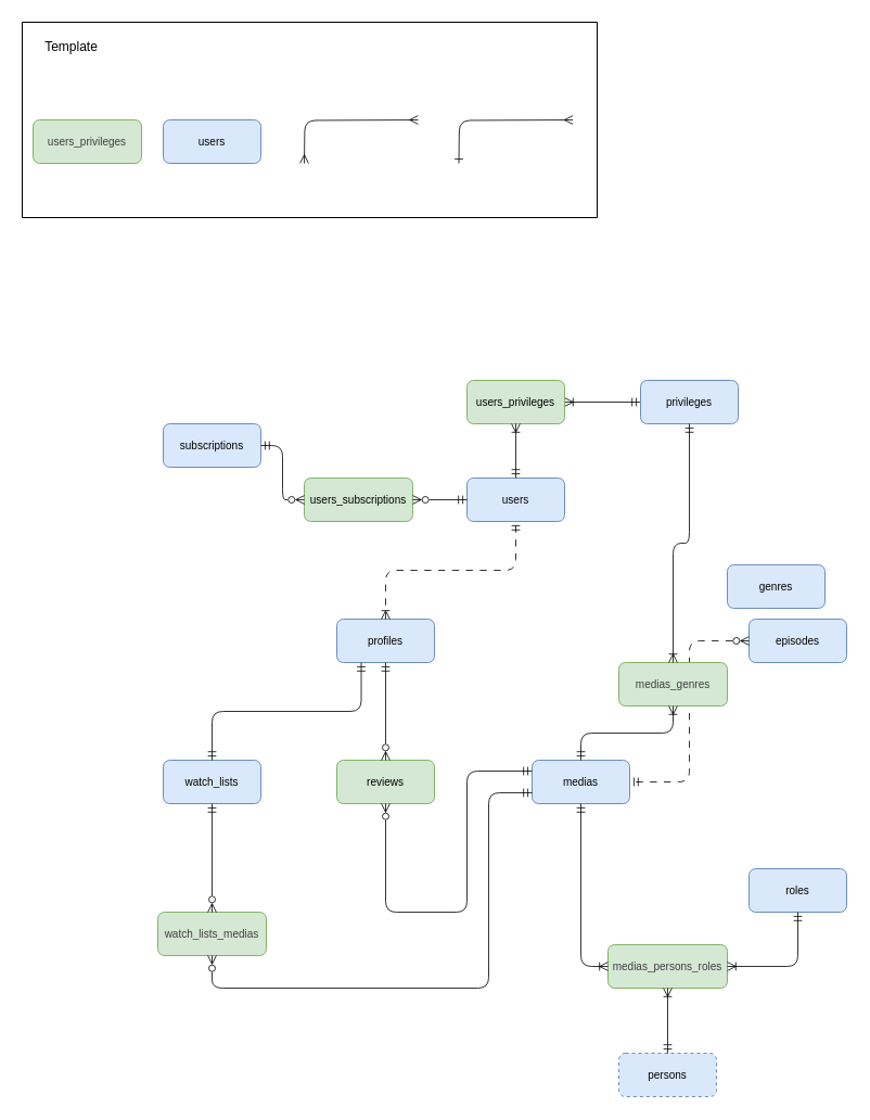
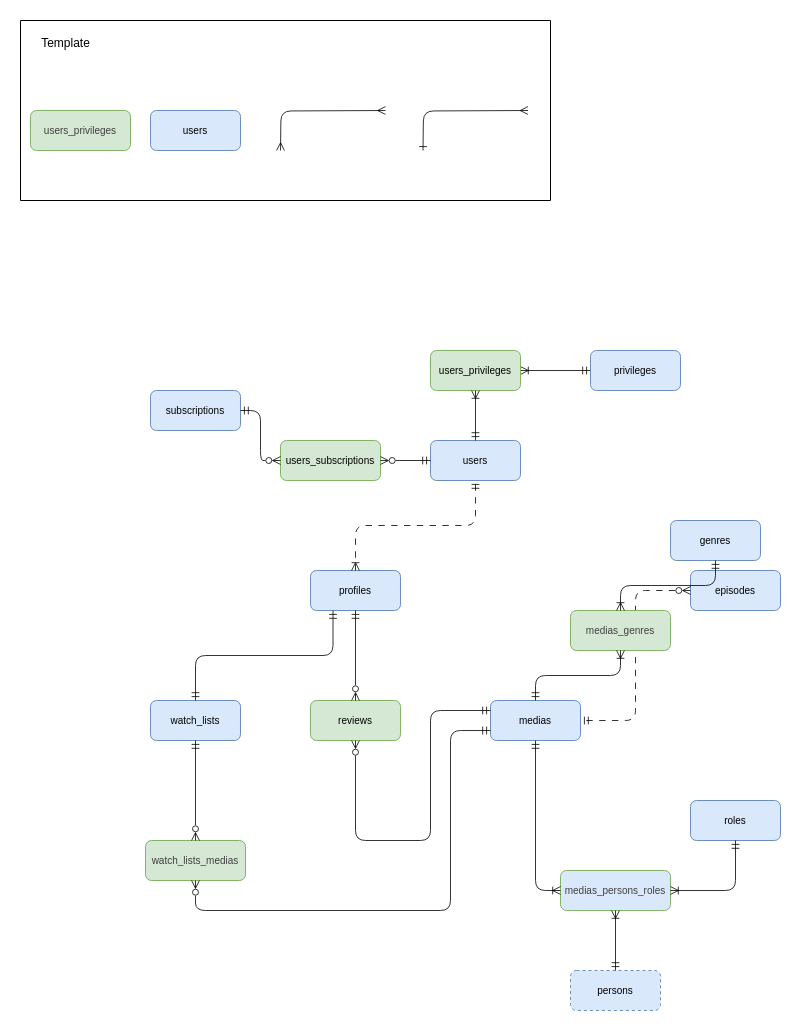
  <mxCell id="0" />
  <mxCell id="1" parent="0" />
  <mxCell id="2" style="edgeStyle=orthogonalEdgeStyle;html=1;endArrow=ERoneToMany;endFill=0;startArrow=ERmandOne;startFill=0;strokeWidth=0.8;entryX=1;entryY=0.5;entryDx=0;entryDy=0;" parent="1" source="3" target="4" edge="1"><mxGeometry relative="1" as="geometry"><mxPoint x="420" y="430" as="targetPoint" /></mxGeometry></mxCell>
  <mxCell id="3" value="&lt;span style=&quot;color: rgb(0, 0, 0);&quot;&gt;&lt;font style=&quot;font-size: 10px;&quot;&gt;privileges&lt;/font&gt;&lt;/span&gt;" style="rounded=1;whiteSpace=wrap;html=1;fillColor=#dae8fc;strokeColor=#6c8ebf;" parent="1" vertex="1"><mxGeometry x="590" y="350" width="90" height="40" as="geometry" /></mxCell>
  <mxCell id="4" value="&lt;span style=&quot;color: rgb(0, 0, 0);&quot;&gt;&lt;font style=&quot;font-size: 10px;&quot;&gt;users_privileges&lt;/font&gt;&lt;/span&gt;" style="rounded=1;whiteSpace=wrap;html=1;fillColor=#d5e8d4;strokeColor=#82b366;" parent="1" vertex="1"><mxGeometry x="430" y="350" width="90" height="40" as="geometry" /></mxCell>
  <mxCell id="5" value="&lt;span style=&quot;color: rgb(0, 0, 0);&quot;&gt;&lt;font style=&quot;font-size: 10px;&quot;&gt;users&lt;/font&gt;&lt;/span&gt;" style="rounded=1;whiteSpace=wrap;html=1;fillColor=#dae8fc;strokeColor=#6c8ebf;" parent="1" vertex="1"><mxGeometry x="430" y="440" width="90" height="40" as="geometry" /></mxCell>
  <mxCell id="6" style="edgeStyle=orthogonalEdgeStyle;html=1;endArrow=ERmandOne;endFill=0;startArrow=ERoneToMany;startFill=0;strokeWidth=0.8;entryX=0.5;entryY=0;entryDx=0;entryDy=0;exitX=0.5;exitY=1;exitDx=0;exitDy=0;" parent="1" source="4" target="5" edge="1"><mxGeometry relative="1" as="geometry"><mxPoint x="465" y="390" as="targetPoint" /><mxPoint x="570" y="350" as="sourcePoint" /></mxGeometry></mxCell>
  <mxCell id="7" value="&lt;span style=&quot;color: rgb(0, 0, 0);&quot;&gt;&lt;font style=&quot;font-size: 10px;&quot;&gt;subscriptions&lt;/font&gt;&lt;/span&gt;" style="rounded=1;whiteSpace=wrap;html=1;fillColor=#dae8fc;strokeColor=#6c8ebf;" parent="1" vertex="1"><mxGeometry x="150" y="390" width="90" height="40" as="geometry" /></mxCell>
  <mxCell id="8" value="&lt;span style=&quot;color: rgb(0, 0, 0);&quot;&gt;&lt;font style=&quot;font-size: 10px;&quot;&gt;users_subscriptions&lt;/font&gt;&lt;/span&gt;" style="rounded=1;whiteSpace=wrap;html=1;fillColor=#d5e8d4;strokeColor=#82b366;" parent="1" vertex="1"><mxGeometry x="280" y="440" width="100" height="40" as="geometry" /></mxCell>
  <mxCell id="9" style="edgeStyle=orthogonalEdgeStyle;html=1;endArrow=ERmandOne;endFill=0;startArrow=ERzeroToMany;startFill=0;strokeWidth=0.8;entryX=1;entryY=0.5;entryDx=0;entryDy=0;exitX=0;exitY=0.5;exitDx=0;exitDy=0;" parent="1" source="8" target="7" edge="1"><mxGeometry relative="1" as="geometry"><mxPoint x="320" y="470" as="targetPoint" /><mxPoint x="290" y="460" as="sourcePoint" /></mxGeometry></mxCell>
  <mxCell id="10" value="&lt;span style=&quot;color: rgb(0, 0, 0);&quot;&gt;&lt;font style=&quot;font-size: 10px;&quot;&gt;users&lt;/font&gt;&lt;/span&gt;" style="rounded=1;whiteSpace=wrap;html=1;fillColor=#dae8fc;strokeColor=#6c8ebf;" parent="1" vertex="1"><mxGeometry x="150" y="110" width="90" height="40" as="geometry" /></mxCell>
  <mxCell id="11" style="edgeStyle=orthogonalEdgeStyle;html=1;endArrow=ERzeroToMany;endFill=0;startArrow=ERmandOne;startFill=0;strokeWidth=0.8;entryX=1;entryY=0.5;entryDx=0;entryDy=0;exitX=0;exitY=0.5;exitDx=0;exitDy=0;" parent="1" source="5" target="8" edge="1"><mxGeometry relative="1" as="geometry"><mxPoint x="290" y="240" as="targetPoint" /><mxPoint x="395" y="200" as="sourcePoint" /></mxGeometry></mxCell>
  <mxCell id="12" value="&lt;span style=&quot;color: rgb(0, 0, 0);&quot;&gt;&lt;font style=&quot;font-size: 10px;&quot;&gt;profiles&lt;/font&gt;&lt;/span&gt;" style="rounded=1;whiteSpace=wrap;html=1;fillColor=#dae8fc;strokeColor=#6c8ebf;" parent="1" vertex="1"><mxGeometry x="310" y="570" width="90" height="40" as="geometry" /></mxCell>
  <mxCell id="13" value="&lt;span style=&quot;color: rgb(0, 0, 0);&quot;&gt;&lt;font style=&quot;font-size: 10px;&quot;&gt;reviews&lt;/font&gt;&lt;/span&gt;" style="rounded=1;whiteSpace=wrap;html=1;fillColor=#d5e8d4;strokeColor=#82b366;" parent="1" vertex="1"><mxGeometry x="310" y="700" width="90" height="40" as="geometry" /></mxCell>
  <mxCell id="14" value="&lt;span style=&quot;color: rgb(0, 0, 0);&quot;&gt;&lt;font style=&quot;font-size: 10px;&quot;&gt;watch_lists&lt;/font&gt;&lt;/span&gt;" style="rounded=1;whiteSpace=wrap;html=1;fillColor=#dae8fc;strokeColor=#6c8ebf;" parent="1" vertex="1"><mxGeometry x="150" y="700" width="90" height="40" as="geometry" /></mxCell>
  <mxCell id="15" value="&lt;span style=&quot;color: rgb(0, 0, 0);&quot;&gt;&lt;font style=&quot;font-size: 10px;&quot;&gt;medias&lt;/font&gt;&lt;/span&gt;" style="rounded=1;whiteSpace=wrap;html=1;fillColor=#dae8fc;strokeColor=#6c8ebf;" parent="1" vertex="1"><mxGeometry x="490" y="700" width="90" height="40" as="geometry" /></mxCell>
  <mxCell id="16" value="&lt;span style=&quot;color: rgb(0, 0, 0);&quot;&gt;&lt;font style=&quot;font-size: 10px;&quot;&gt;episodes&lt;/font&gt;&lt;/span&gt;" style="rounded=1;whiteSpace=wrap;html=1;fillColor=#dae8fc;strokeColor=#6c8ebf;" parent="1" vertex="1"><mxGeometry x="690" y="570" width="90" height="40" as="geometry" /></mxCell>
  <mxCell id="17" value="&lt;span style=&quot;color: rgb(0, 0, 0);&quot;&gt;&lt;font style=&quot;font-size: 10px;&quot;&gt;genres&lt;/font&gt;&lt;/span&gt;" style="rounded=1;whiteSpace=wrap;html=1;fillColor=#dae8fc;strokeColor=#6c8ebf;" parent="1" vertex="1"><mxGeometry x="670" y="520" width="90" height="40" as="geometry" /></mxCell>
  <mxCell id="18" value="&lt;span style=&quot;color: rgb(0, 0, 0);&quot;&gt;&lt;font style=&quot;font-size: 10px;&quot;&gt;roles&lt;/font&gt;&lt;/span&gt;" style="rounded=1;whiteSpace=wrap;html=1;fillColor=#dae8fc;strokeColor=#6c8ebf;" parent="1" vertex="1"><mxGeometry x="690" y="800" width="90" height="40" as="geometry" /></mxCell>
  <mxCell id="19" value="&lt;span style=&quot;color: rgb(0, 0, 0);&quot;&gt;&lt;font style=&quot;font-size: 10px;&quot;&gt;persons&lt;/font&gt;&lt;/span&gt;" style="rounded=1;whiteSpace=wrap;html=1;fillColor=#dae8fc;strokeColor=#6c8ebf;dashed=1;" parent="1" vertex="1"><mxGeometry x="570" y="970" width="90" height="40" as="geometry" /></mxCell>
  <mxCell id="20" style="edgeStyle=orthogonalEdgeStyle;html=1;endArrow=ERmandOne;endFill=0;startArrow=ERoneToMany;startFill=0;strokeWidth=0.8;entryX=0.5;entryY=1;entryDx=0;entryDy=0;exitX=0.5;exitY=0;exitDx=0;exitDy=0;dashed=1;dashPattern=8 8;" parent="1" source="12" target="5" edge="1"><mxGeometry relative="1" as="geometry"><mxPoint x="432.5" y="240" as="targetPoint" /><mxPoint x="537.5" y="200" as="sourcePoint" /></mxGeometry></mxCell>
  <mxCell id="21" style="edgeStyle=orthogonalEdgeStyle;html=1;endArrow=ERzeroToMany;endFill=0;startArrow=ERmandOne;startFill=0;strokeWidth=0.8;exitX=0.5;exitY=1;exitDx=0;exitDy=0;" parent="1" source="12" target="13" edge="1"><mxGeometry relative="1" as="geometry"><mxPoint x="290" y="240" as="targetPoint" /><mxPoint x="395" y="200" as="sourcePoint" /></mxGeometry></mxCell>
  <mxCell id="22" style="edgeStyle=orthogonalEdgeStyle;html=1;endArrow=ERmandOne;endFill=0;startArrow=ERmandOne;startFill=0;strokeWidth=0.8;entryX=0.5;entryY=0;entryDx=0;entryDy=0;exitX=0.25;exitY=1;exitDx=0;exitDy=0;" parent="1" source="12" target="14" edge="1"><mxGeometry relative="1" as="geometry"><mxPoint x="135" y="610" as="targetPoint" /><mxPoint x="240" y="570" as="sourcePoint" /><Array as="points"><mxPoint x="333" y="655" /><mxPoint x="195" y="655" /></Array></mxGeometry></mxCell>
  <mxCell id="23" style="edgeStyle=orthogonalEdgeStyle;html=1;endArrow=ERmandOne;endFill=0;startArrow=ERzeroToMany;startFill=0;strokeWidth=0.8;entryX=1;entryY=0.5;entryDx=0;entryDy=0;exitX=0;exitY=0.5;exitDx=0;exitDy=0;dashed=1;dashPattern=8 8;" parent="1" source="16" target="15" edge="1"><mxGeometry relative="1" as="geometry"><mxPoint x="710" y="620" as="targetPoint" /><mxPoint x="815" y="580" as="sourcePoint" /></mxGeometry></mxCell>
  <mxCell id="24" value="&lt;span style=&quot;color: rgb(63, 63, 63); font-size: 10px;&quot;&gt;users_privileges&lt;/span&gt;" style="rounded=1;whiteSpace=wrap;html=1;fillColor=#d5e8d4;strokeColor=#82b366;" parent="1" vertex="1"><mxGeometry x="30" y="110" width="100" height="40" as="geometry" /></mxCell>
  <mxCell id="25" value="&lt;span style=&quot;color: rgb(63, 63, 63); font-size: 10px;&quot;&gt;medias_genres&lt;/span&gt;" style="rounded=1;whiteSpace=wrap;html=1;fillColor=#d5e8d4;strokeColor=#82b366;" parent="1" vertex="1"><mxGeometry x="570" y="610" width="100" height="40" as="geometry" /></mxCell>
  <mxCell id="26" value="&lt;span style=&quot;color: rgb(63, 63, 63); font-size: 10px;&quot;&gt;watch_lists_medias&lt;/span&gt;" style="rounded=1;whiteSpace=wrap;html=1;fillColor=#d5e8d4;strokeColor=#82b366;" parent="1" vertex="1"><mxGeometry x="145" y="840" width="100" height="40" as="geometry" /></mxCell>
- <mxCell id="27" value="&lt;span style=&quot;color: rgb(63, 63, 63); font-size: 10px;&quot;&gt;medias_persons_roles&lt;/span&gt;" style="rounded=1;whiteSpace=wrap;html=1;fillColor=#d5e8d4;strokeColor=#82b366;" parent="1" vertex="1"><mxGeometry x="560" y="870" width="110" height="40" as="geometry" /></mxCell>
+ <mxCell id="27" value="&lt;span style=&quot;color: rgb(63, 63, 63); font-size: 10px;&quot;&gt;medias_persons_roles&lt;/span&gt;" style="rounded=1;whiteSpace=wrap;html=1;fillColor=#dae8fc;strokeColor=#82b366;" parent="1" vertex="1"><mxGeometry x="560" y="870" width="110" height="40" as="geometry" /></mxCell>
  <mxCell id="28" style="edgeStyle=orthogonalEdgeStyle;html=1;endArrow=ERzeroToMany;endFill=0;startArrow=ERmandOne;startFill=0;strokeWidth=0.8;entryX=0.5;entryY=0;entryDx=0;entryDy=0;exitX=0.5;exitY=1;exitDx=0;exitDy=0;" parent="1" source="14" target="26" edge="1"><mxGeometry relative="1" as="geometry"><mxPoint x="160" y="830" as="targetPoint" /><mxPoint x="265" y="790" as="sourcePoint" /></mxGeometry></mxCell>
  <mxCell id="29" style="edgeStyle=orthogonalEdgeStyle;html=1;endArrow=ERzeroToMany;endFill=0;startArrow=ERmandOne;startFill=0;strokeWidth=0.8;entryX=0.5;entryY=1;entryDx=0;entryDy=0;exitX=0;exitY=0.75;exitDx=0;exitDy=0;" parent="1" source="15" target="26" edge="1"><mxGeometry relative="1" as="geometry"><mxPoint x="260" y="990" as="targetPoint" /><mxPoint x="310" y="950" as="sourcePoint" /><Array as="points"><mxPoint x="450" y="730" /><mxPoint x="450" y="910" /><mxPoint x="195" y="910" /></Array></mxGeometry></mxCell>
  <mxCell id="30" style="edgeStyle=orthogonalEdgeStyle;html=1;endArrow=ERzeroToMany;endFill=0;startArrow=ERmandOne;startFill=0;strokeWidth=0.8;entryX=0.5;entryY=1;entryDx=0;entryDy=0;exitX=0;exitY=0.25;exitDx=0;exitDy=0;" parent="1" source="15" target="13" edge="1"><mxGeometry relative="1" as="geometry"><mxPoint x="355" y="830" as="targetPoint" /><mxPoint x="495" y="910" as="sourcePoint" /><Array as="points"><mxPoint x="430" y="710" /><mxPoint x="430" y="840" /><mxPoint x="355" y="840" /></Array></mxGeometry></mxCell>
- <mxCell id="31" style="edgeStyle=orthogonalEdgeStyle;html=1;endArrow=ERmandOne;endFill=0;startArrow=ERoneToMany;startFill=0;strokeWidth=0.8;exitX=0.5;exitY=0;exitDx=0;exitDy=0;" parent="1" source="25" target="3" edge="1"><mxGeometry relative="1" as="geometry"><mxPoint x="400" y="960" as="targetPoint" /><mxPoint x="505" y="920" as="sourcePoint" /></mxGeometry></mxCell>
+ <mxCell id="31" style="edgeStyle=orthogonalEdgeStyle;html=1;endArrow=ERmandOne;endFill=0;startArrow=ERoneToMany;startFill=0;strokeWidth=0.8;entryX=0.5;entryY=1;entryDx=0;entryDy=0;exitX=0.5;exitY=0;exitDx=0;exitDy=0;" parent="1" source="25" target="17" edge="1"><mxGeometry relative="1" as="geometry"><mxPoint x="400" y="960" as="targetPoint" /><mxPoint x="505" y="920" as="sourcePoint" /></mxGeometry></mxCell>
  <mxCell id="32" style="edgeStyle=orthogonalEdgeStyle;html=1;endArrow=ERmandOne;endFill=0;startArrow=ERoneToMany;startFill=0;strokeWidth=0.8;entryX=0.5;entryY=0;entryDx=0;entryDy=0;exitX=0.5;exitY=1;exitDx=0;exitDy=0;" parent="1" source="27" target="19" edge="1"><mxGeometry relative="1" as="geometry"><mxPoint x="410" y="970" as="targetPoint" /><mxPoint x="515" y="930" as="sourcePoint" /></mxGeometry></mxCell>
  <mxCell id="33" style="edgeStyle=orthogonalEdgeStyle;html=1;endArrow=ERmandOne;endFill=0;startArrow=ERoneToMany;startFill=0;strokeWidth=0.8;entryX=0.5;entryY=1;entryDx=0;entryDy=0;exitX=0;exitY=0.5;exitDx=0;exitDy=0;" parent="1" source="27" target="15" edge="1"><mxGeometry relative="1" as="geometry"><mxPoint x="540" y="840" as="targetPoint" /><mxPoint x="645" y="800" as="sourcePoint" /></mxGeometry></mxCell>
  <mxCell id="34" style="edgeStyle=orthogonalEdgeStyle;html=1;endArrow=ERmandOne;endFill=0;startArrow=ERoneToMany;startFill=0;strokeWidth=0.8;entryX=0.5;entryY=0;entryDx=0;entryDy=0;exitX=0.5;exitY=1;exitDx=0;exitDy=0;" parent="1" source="25" target="15" edge="1"><mxGeometry relative="1" as="geometry"><mxPoint x="410" y="970" as="targetPoint" /><mxPoint x="515" y="930" as="sourcePoint" /></mxGeometry></mxCell>
  <mxCell id="35" style="edgeStyle=orthogonalEdgeStyle;html=1;endArrow=ERmandOne;endFill=0;startArrow=ERoneToMany;startFill=0;strokeWidth=0.8;entryX=0.5;entryY=1;entryDx=0;entryDy=0;exitX=1;exitY=0.5;exitDx=0;exitDy=0;" parent="1" source="27" target="18" edge="1"><mxGeometry relative="1" as="geometry"><mxPoint x="420" y="980" as="targetPoint" /><mxPoint x="525" y="940" as="sourcePoint" /></mxGeometry></mxCell>
  <mxCell id="36" value="" style="swimlane;startSize=0;" parent="1" vertex="1"><mxGeometry x="20" y="20" width="530" height="180" as="geometry" /></mxCell>
  <mxCell id="37" style="edgeStyle=orthogonalEdgeStyle;html=1;endArrow=ERmany;endFill=0;startArrow=ERmany;startFill=0;strokeWidth=0.8;entryX=0.5;entryY=0;entryDx=0;entryDy=0;" parent="36" edge="1"><mxGeometry relative="1" as="geometry"><mxPoint x="260" y="130" as="targetPoint" /><mxPoint x="365" y="90" as="sourcePoint" /></mxGeometry></mxCell>
  <mxCell id="38" style="edgeStyle=orthogonalEdgeStyle;html=1;endArrow=ERone;endFill=0;startArrow=ERmany;startFill=0;strokeWidth=0.8;entryX=0.5;entryY=0;entryDx=0;entryDy=0;" parent="36" edge="1"><mxGeometry relative="1" as="geometry"><mxPoint x="402.5" y="130" as="targetPoint" /><mxPoint x="507.5" y="90" as="sourcePoint" /></mxGeometry></mxCell>
  <mxCell id="39" value="Template" style="text;html=1;align=center;verticalAlign=middle;resizable=0;points=[];autosize=1;strokeColor=none;fillColor=none;" parent="36" vertex="1"><mxGeometry x="10" y="8" width="70" height="30" as="geometry" /></mxCell>
